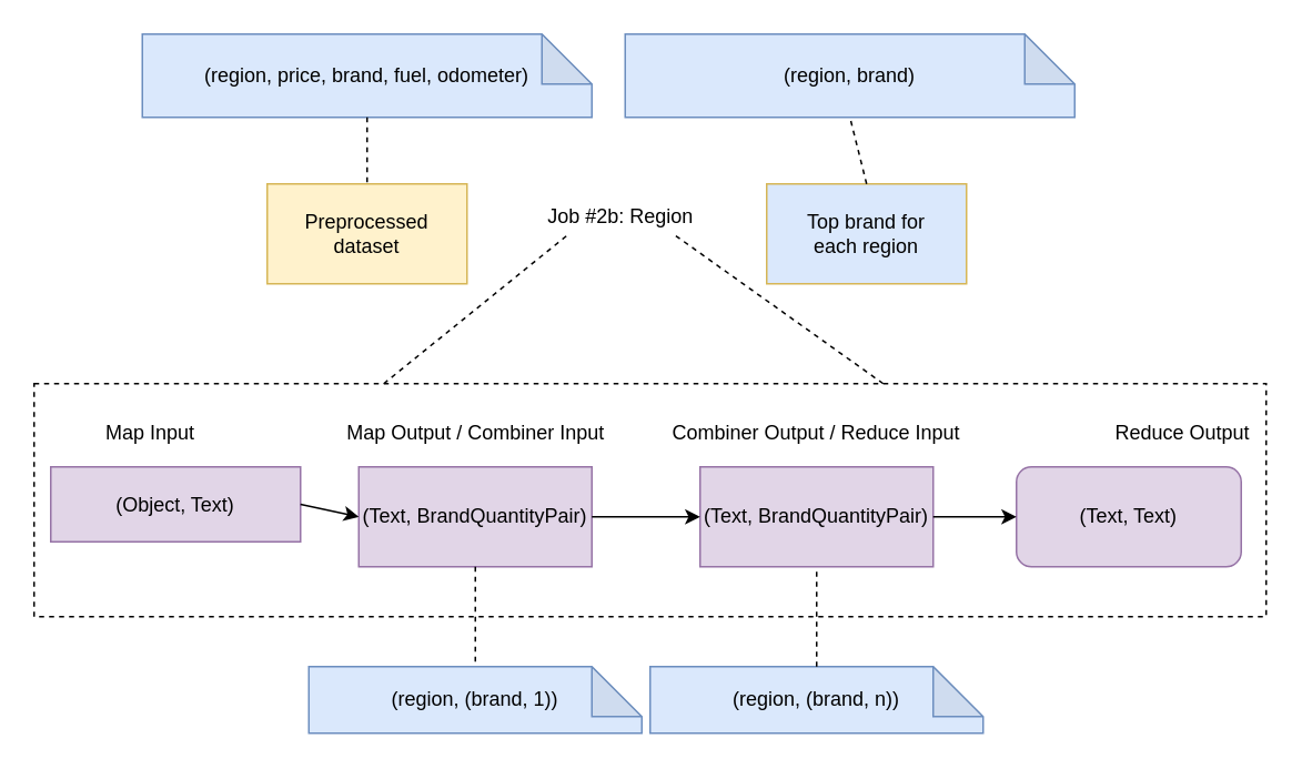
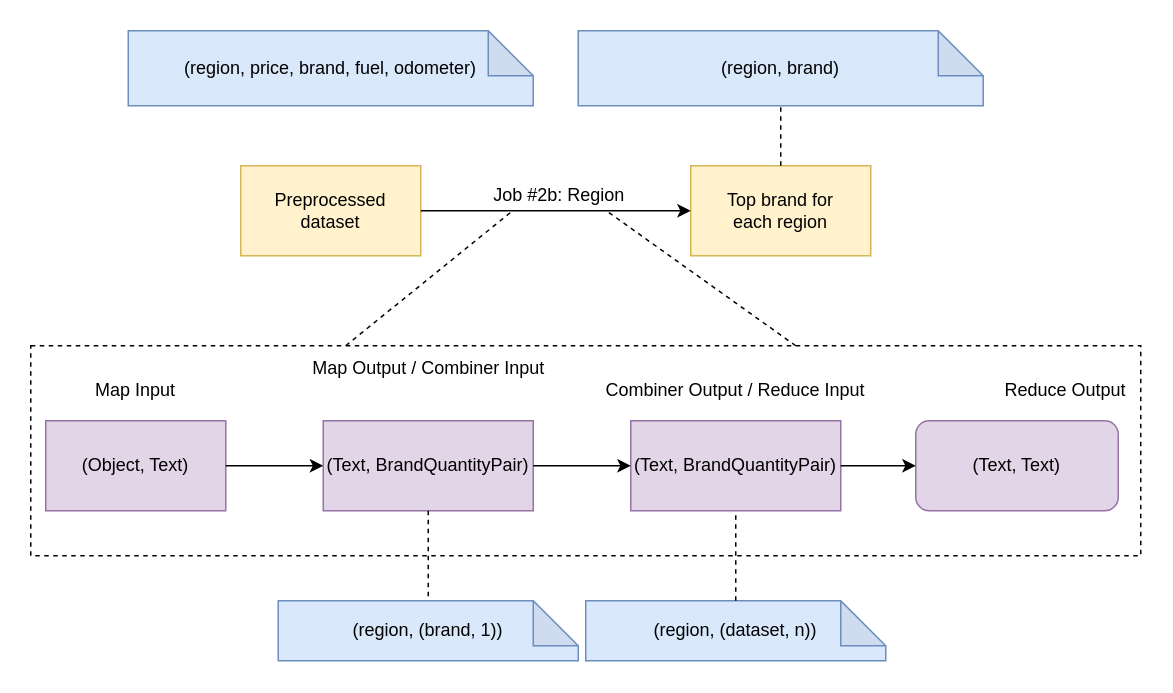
  <mxCell id="0" />
  <mxCell id="1" parent="0" />
  <mxCell id="2" value="Preprocessed&lt;br&gt;dataset" style="rounded=0;whiteSpace=wrap;html=1;fillColor=#fff2cc;strokeColor=#d6b656;" parent="1" vertex="1"><mxGeometry x="160" y="110" width="120" height="60" as="geometry" /></mxCell>
- <mxCell id="3" value="Top brand for&lt;br&gt;each region" style="rounded=0;whiteSpace=wrap;html=1;fillColor=#dae8fc;strokeColor=#d6b656;" parent="1" vertex="1"><mxGeometry x="460" y="110" width="120" height="60" as="geometry" /></mxCell>
+ <mxCell id="3" value="Top brand for&lt;br&gt;each region" style="rounded=0;whiteSpace=wrap;html=1;fillColor=#fff2cc;strokeColor=#d6b656;" parent="1" vertex="1"><mxGeometry x="460" y="110" width="120" height="60" as="geometry" /></mxCell>
+ <mxCell id="4" value="" style="endArrow=classic;html=1;exitX=1;exitY=0.5;exitDx=0;exitDy=0;" parent="1" source="2" target="3" edge="1"><mxGeometry width="50" height="50" relative="1" as="geometry"><mxPoint x="279" y="147" as="sourcePoint" /><mxPoint x="420" y="110" as="targetPoint" /></mxGeometry></mxCell>
  <mxCell id="5" value="(region, price, brand, fuel, odometer)" style="shape=note;whiteSpace=wrap;html=1;backgroundOutline=1;darkOpacity=0.05;fillColor=#dae8fc;strokeColor=#6c8ebf;" parent="1" vertex="1"><mxGeometry x="85" y="20" width="270" height="50" as="geometry" /></mxCell>
- <mxCell id="6" value="" style="endArrow=none;dashed=1;html=1;entryX=0.5;entryY=0;entryDx=0;entryDy=0;exitX=0.5;exitY=1;exitDx=0;exitDy=0;exitPerimeter=0;" parent="1" source="5" target="2" edge="1"><mxGeometry width="50" height="50" relative="1" as="geometry"><mxPoint x="540" y="80" as="sourcePoint" /><mxPoint x="710" y="150" as="targetPoint" /></mxGeometry></mxCell>
  <mxCell id="7" value="Job #2b: Region" style="text;html=1;strokeColor=none;fillColor=none;align=center;verticalAlign=middle;whiteSpace=wrap;rounded=0;" parent="1" vertex="1"><mxGeometry x="310" y="120" width="125" height="20" as="geometry" /></mxCell>
- <mxCell id="8" value="(Object, Text)" style="rounded=0;whiteSpace=wrap;html=1;fillColor=#e1d5e7;strokeColor=#9673a6;" parent="1" vertex="1"><mxGeometry x="30" y="280" width="150" height="45" as="geometry" /></mxCell>
+ <mxCell id="8" value="(Object, Text)" style="rounded=0;whiteSpace=wrap;html=1;fillColor=#e1d5e7;strokeColor=#9673a6;" parent="1" vertex="1"><mxGeometry x="30" y="280" width="120" height="60" as="geometry" /></mxCell>
  <mxCell id="9" value="(Text, BrandQuantityPair)" style="rounded=0;whiteSpace=wrap;html=1;fillColor=#e1d5e7;strokeColor=#9673a6;" parent="1" vertex="1"><mxGeometry x="215" y="280" width="140" height="60" as="geometry" /></mxCell>
  <mxCell id="10" value="(Text, Text)" style="whiteSpace=wrap;html=1;fillColor=#e1d5e7;strokeColor=#9673a6;rounded=1;" parent="1" vertex="1"><mxGeometry x="610" y="280" width="135" height="60" as="geometry" /></mxCell>
  <mxCell id="11" value="Map Input" style="text;html=1;strokeColor=none;fillColor=none;align=center;verticalAlign=middle;whiteSpace=wrap;rounded=0;" parent="1" vertex="1"><mxGeometry x="55" y="250" width="70" height="20" as="geometry" /></mxCell>
- <mxCell id="12" value="Map Output / Combiner Input" style="text;html=1;strokeColor=none;fillColor=none;align=center;verticalAlign=middle;whiteSpace=wrap;rounded=0;" parent="1" vertex="1"><mxGeometry x="202.5" y="250" width="165" height="20" as="geometry" /></mxCell>
+ <mxCell id="12" value="Map Output / Combiner Input" style="text;html=1;strokeColor=none;fillColor=none;align=center;verticalAlign=middle;whiteSpace=wrap;rounded=0;" parent="1" vertex="1"><mxGeometry x="202.5" y="235" width="165" height="20" as="geometry" /></mxCell>
  <mxCell id="13" value="Reduce Output" style="text;html=1;strokeColor=none;fillColor=none;align=center;verticalAlign=middle;whiteSpace=wrap;rounded=0;" parent="1" vertex="1"><mxGeometry x="665" y="250" width="90" height="20" as="geometry" /></mxCell>
  <mxCell id="14" value="" style="endArrow=classic;html=1;exitX=1;exitY=0.5;exitDx=0;exitDy=0;entryX=0;entryY=0.5;entryDx=0;entryDy=0;" parent="1" source="8" target="9" edge="1"><mxGeometry width="50" height="50" relative="1" as="geometry"><mxPoint x="125" y="440" as="sourcePoint" /><mxPoint x="175" y="390" as="targetPoint" /></mxGeometry></mxCell>
  <mxCell id="15" value="" style="endArrow=none;dashed=1;html=1;exitX=0.25;exitY=0;exitDx=0;exitDy=0;entryX=0.25;entryY=1;entryDx=0;entryDy=0;" parent="1" target="7" edge="1"><mxGeometry width="50" height="50" relative="1" as="geometry"><mxPoint x="230" y="230" as="sourcePoint" /><mxPoint x="350" y="150" as="targetPoint" /></mxGeometry></mxCell>
  <mxCell id="16" value="" style="endArrow=none;dashed=1;html=1;entryX=0.75;entryY=1;entryDx=0;entryDy=0;exitX=0.75;exitY=0;exitDx=0;exitDy=0;" parent="1" target="7" edge="1"><mxGeometry width="50" height="50" relative="1" as="geometry"><mxPoint x="530" y="230" as="sourcePoint" /><mxPoint x="440" y="170" as="targetPoint" /></mxGeometry></mxCell>
- <mxCell id="17" value="(region, brand)" style="shape=note;whiteSpace=wrap;html=1;backgroundOutline=1;darkOpacity=0.05;fillColor=#dae8fc;strokeColor=#6c8ebf;" parent="1" vertex="1"><mxGeometry x="375" y="20" width="270" height="50" as="geometry" /></mxCell>
+ <mxCell id="17" value="(region, brand)" style="shape=note;whiteSpace=wrap;html=1;backgroundOutline=1;darkOpacity=0.05;fillColor=#dae8fc;strokeColor=#6c8ebf;" parent="1" vertex="1"><mxGeometry x="385" y="20" width="270" height="50" as="geometry" /></mxCell>
  <mxCell id="18" value="" style="endArrow=none;dashed=1;html=1;exitX=0.5;exitY=0;exitDx=0;exitDy=0;entryX=0.5;entryY=1;entryDx=0;entryDy=0;entryPerimeter=0;" parent="1" source="3" target="17" edge="1"><mxGeometry width="50" height="50" relative="1" as="geometry"><mxPoint x="630" y="150" as="sourcePoint" /><mxPoint x="680" y="100" as="targetPoint" /></mxGeometry></mxCell>
  <mxCell id="19" value="(region, (brand, 1))" style="shape=note;whiteSpace=wrap;html=1;backgroundOutline=1;darkOpacity=0.05;fillColor=#dae8fc;strokeColor=#6c8ebf;" parent="1" vertex="1"><mxGeometry x="185" y="400" width="200" height="40" as="geometry" /></mxCell>
  <mxCell id="20" value="(Text, BrandQuantityPair)" style="rounded=0;whiteSpace=wrap;html=1;fillColor=#e1d5e7;strokeColor=#9673a6;" vertex="1" parent="1"><mxGeometry x="420" y="280" width="140" height="60" as="geometry" /></mxCell>
  <mxCell id="21" value="" style="endArrow=classic;html=1;exitX=1;exitY=0.5;exitDx=0;exitDy=0;entryX=0;entryY=0.5;entryDx=0;entryDy=0;" edge="1" parent="1" source="9" target="20"><mxGeometry width="50" height="50" relative="1" as="geometry"><mxPoint x="160" y="320" as="sourcePoint" /><mxPoint x="225" y="320" as="targetPoint" /></mxGeometry></mxCell>
  <mxCell id="22" value="" style="endArrow=classic;html=1;exitX=1;exitY=0.5;exitDx=0;exitDy=0;entryX=0;entryY=0.5;entryDx=0;entryDy=0;" edge="1" parent="1" source="20" target="10"><mxGeometry width="50" height="50" relative="1" as="geometry"><mxPoint x="170" y="330" as="sourcePoint" /><mxPoint x="235" y="330" as="targetPoint" /></mxGeometry></mxCell>
  <mxCell id="23" value="Combiner Output / Reduce Input" style="text;html=1;strokeColor=none;fillColor=none;align=center;verticalAlign=middle;whiteSpace=wrap;rounded=0;" vertex="1" parent="1"><mxGeometry x="400" y="250" width="180" height="20" as="geometry" /></mxCell>
- <mxCell id="24" value="(region, (brand, n))" style="shape=note;whiteSpace=wrap;html=1;backgroundOutline=1;darkOpacity=0.05;fillColor=#dae8fc;strokeColor=#6c8ebf;" vertex="1" parent="1"><mxGeometry x="390" y="400" width="200" height="40" as="geometry" /></mxCell>
+ <mxCell id="24" value="(region, (dataset, n))" style="shape=note;whiteSpace=wrap;html=1;backgroundOutline=1;darkOpacity=0.05;fillColor=#dae8fc;strokeColor=#6c8ebf;" vertex="1" parent="1"><mxGeometry x="390" y="400" width="200" height="40" as="geometry" /></mxCell>
  <mxCell id="25" value="" style="endArrow=none;dashed=1;html=1;exitX=0.5;exitY=1;exitDx=0;exitDy=0;" edge="1" parent="1" source="9" target="19"><mxGeometry width="50" height="50" relative="1" as="geometry"><mxPoint x="40" y="440" as="sourcePoint" /><mxPoint x="90" y="390" as="targetPoint" /></mxGeometry></mxCell>
  <mxCell id="26" value="" style="endArrow=none;dashed=1;html=1;entryX=0.5;entryY=1;entryDx=0;entryDy=0;" edge="1" parent="1" source="24" target="20"><mxGeometry width="50" height="50" relative="1" as="geometry"><mxPoint x="650" y="460" as="sourcePoint" /><mxPoint x="700" y="410" as="targetPoint" /></mxGeometry></mxCell>
  <mxCell id="27" value="" style="rounded=0;whiteSpace=wrap;html=1;fillColor=none;dashed=1;" vertex="1" parent="1"><mxGeometry x="20" y="230" width="740" height="140" as="geometry" /></mxCell>
